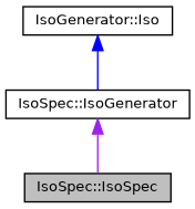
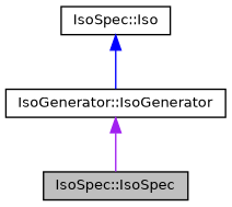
  digraph {
    node [color=black fillcolor=white fontname=Helvetica fontsize=10 shape=record style=filled]
    edge [dir=back fontname=Helvetica fontsize=10 labelfontname=Helvetica labelfontsize=10 style=solid]
    n1 [fillcolor=grey75 fontcolor=black height=0.2 label="IsoSpec::IsoSpec" width=0.4]
-   n2 [height=0.2 label="IsoSpec::IsoGenerator" width=0.4]
-   n3 [height=0.2 label="IsoGenerator::Iso" width=0.4]
+   n2 [height=0.2 label="IsoGenerator::IsoGenerator" width=0.4]
+   n3 [height=0.2 label="IsoSpec::Iso" width=0.4]
    n2 -> n1 [color=purple]
    n3 -> n2 [color=blue]
  }
